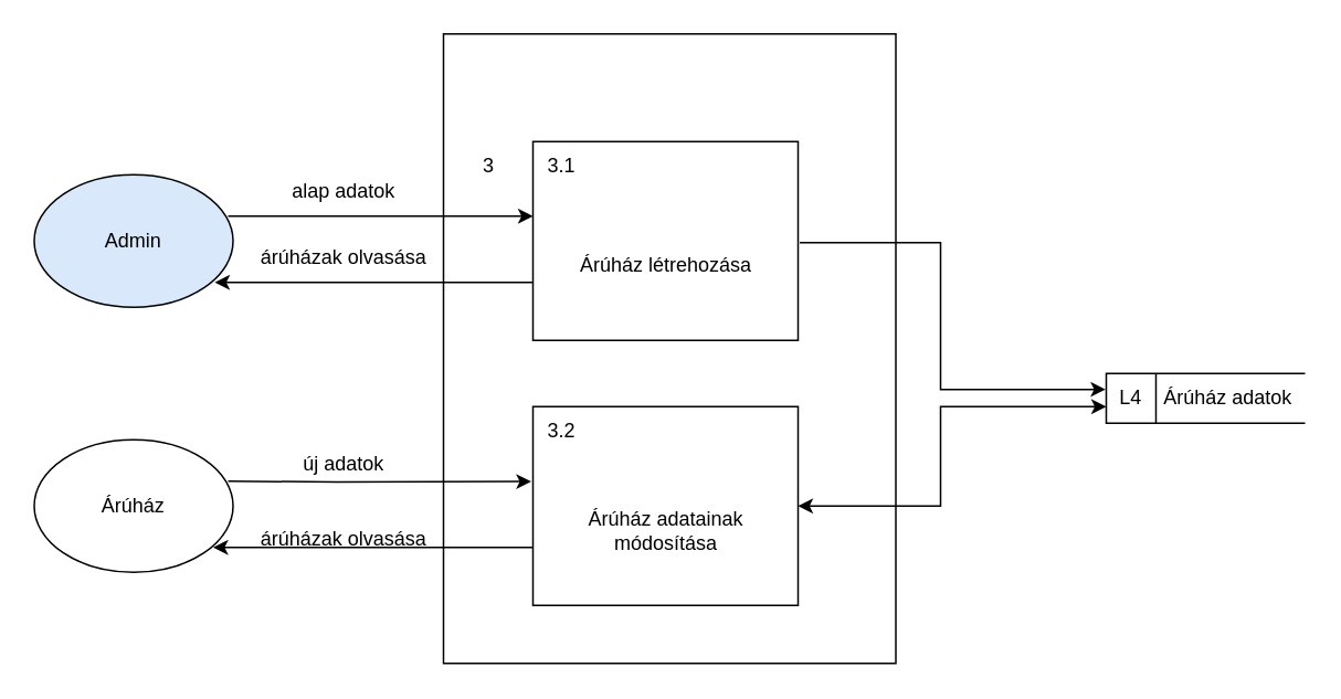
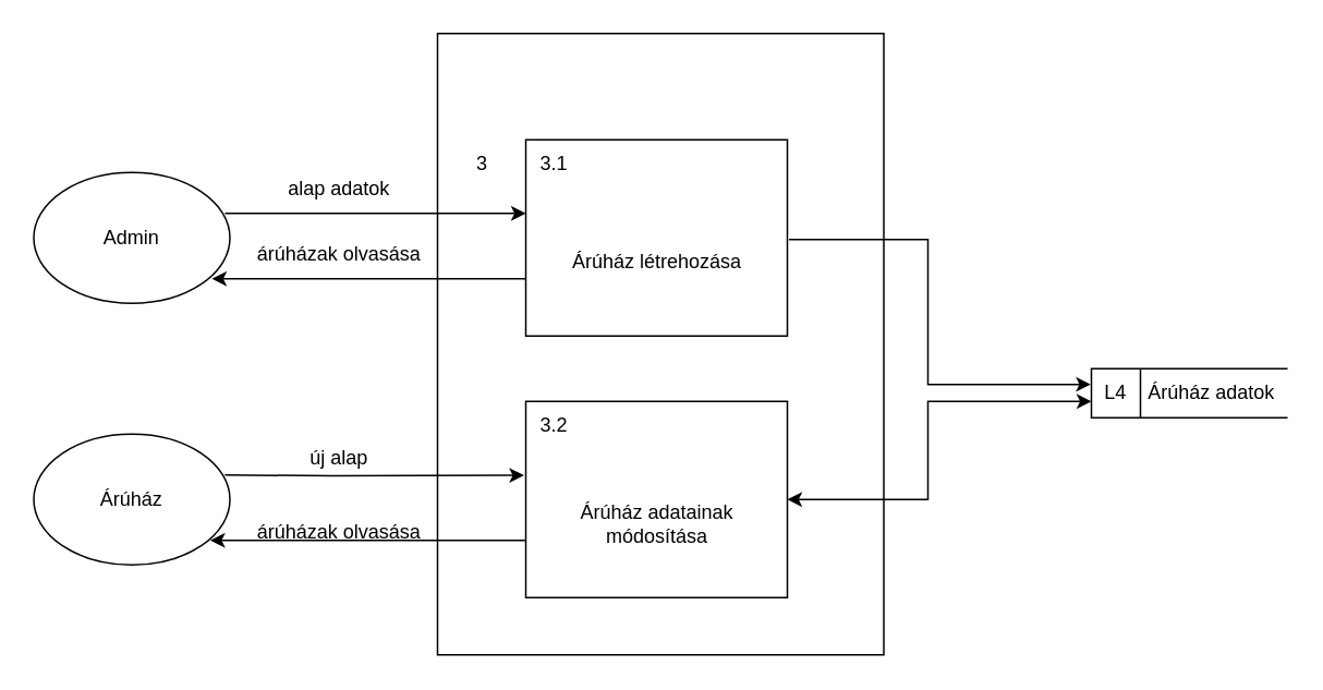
  <mxCell id="0" />
  <mxCell id="1" parent="0" />
  <mxCell id="2" value="" style="html=1;dashed=0;whitespace=wrap;shape=mxgraph.dfd.process;align=center;container=1;collapsible=0;spacingTop=30;movable=1;resizable=1;rotatable=1;deletable=1;editable=1;locked=0;connectable=1;" parent="1" vertex="1"><mxGeometry x="267" y="20" width="273" height="380" as="geometry" /></mxCell>
  <mxCell id="3" value="3" style="text;html=1;strokeColor=none;fillColor=none;align=center;verticalAlign=middle;whiteSpace=wrap;rounded=0;movable=0;resizable=0;rotatable=0;cloneable=0;deletable=0;connectable=0;allowArrows=0;pointerEvents=1;editable=0;locked=1;" parent="2" vertex="1"><mxGeometry x="10" y="65" width="35" height="30" as="geometry" /></mxCell>
  <mxCell id="4" value="Árúház létrehozása" style="html=1;dashed=0;whitespace=wrap;shape=mxgraph.dfd.process2;align=center;container=1;collapsible=0;spacingTop=30;movable=1;resizable=1;rotatable=1;deletable=1;editable=1;locked=0;connectable=1;" parent="1" vertex="1"><mxGeometry x="321" y="85" width="160" height="120" as="geometry" /></mxCell>
  <mxCell id="5" value="3.1" style="text;html=1;strokeColor=none;fillColor=none;align=center;verticalAlign=middle;whiteSpace=wrap;rounded=0;connectable=1;allowArrows=0;editable=1;movable=1;resizable=1;rotatable=1;deletable=1;locked=0;cloneable=0;" parent="4" vertex="1"><mxGeometry width="35" height="30" as="geometry" /></mxCell>
  <mxCell id="6" value="" style="text;strokeColor=none;fillColor=none;align=left;verticalAlign=middle;whiteSpace=wrap;rounded=0;autosize=1;connectable=1;allowArrows=0;movable=1;resizable=1;rotatable=1;deletable=1;cloneable=0;spacingLeft=6;fontStyle=0;html=1;editable=1;locked=0;" parent="4" vertex="1"><mxGeometry x="35" y="-5" width="50" height="40" as="geometry" /></mxCell>
  <mxCell id="7" value="Árúház adatainak&lt;br&gt;módosítása" style="html=1;dashed=0;whitespace=wrap;shape=mxgraph.dfd.process2;align=center;container=1;collapsible=0;spacingTop=30;movable=1;resizable=1;rotatable=1;deletable=1;editable=1;locked=0;connectable=1;" parent="1" vertex="1"><mxGeometry x="321" y="245" width="160" height="120" as="geometry" /></mxCell>
  <mxCell id="8" value="3.2" style="text;html=1;strokeColor=none;fillColor=none;align=center;verticalAlign=middle;whiteSpace=wrap;rounded=0;connectable=1;allowArrows=0;editable=1;movable=1;resizable=1;rotatable=1;deletable=1;locked=0;cloneable=0;" parent="7" vertex="1"><mxGeometry width="35" height="30" as="geometry" /></mxCell>
  <mxCell id="9" value="" style="text;strokeColor=none;fillColor=none;align=left;verticalAlign=middle;whiteSpace=wrap;rounded=0;autosize=1;connectable=1;allowArrows=0;movable=1;resizable=1;rotatable=1;deletable=1;cloneable=0;spacingLeft=6;fontStyle=0;html=1;editable=1;locked=0;" parent="7" vertex="1"><mxGeometry x="35" y="-5" width="50" height="40" as="geometry" /></mxCell>
  <mxCell id="10" value="Árúház adatok" style="html=1;dashed=0;whitespace=wrap;shape=mxgraph.dfd.dataStoreID;align=left;spacingLeft=33;container=1;collapsible=0;autosize=0;movable=1;resizable=1;rotatable=1;deletable=1;editable=1;locked=0;connectable=1;" parent="1" vertex="1"><mxGeometry x="667" y="225" width="120" height="30" as="geometry" /></mxCell>
  <mxCell id="11" value="L4" style="text;html=1;strokeColor=none;fillColor=none;align=center;verticalAlign=middle;whiteSpace=wrap;rounded=0;movable=1;resizable=1;rotatable=1;cloneable=0;deletable=1;allowArrows=0;connectable=1;editable=1;locked=0;" parent="10" vertex="1"><mxGeometry width="30" height="30" as="geometry" /></mxCell>
  <mxCell id="12" style="edgeStyle=orthogonalEdgeStyle;rounded=0;orthogonalLoop=1;jettySize=auto;html=1;startArrow=none;startFill=0;endArrow=classic;endFill=1;movable=1;resizable=1;rotatable=1;deletable=1;editable=1;locked=0;connectable=1;entryX=0.194;entryY=0.711;entryDx=0;entryDy=0;entryPerimeter=0;" parent="1" edge="1" target="2"><mxGeometry relative="1" as="geometry"><mxPoint x="260" y="290" as="targetPoint" /><mxPoint x="137" y="290" as="sourcePoint" /></mxGeometry></mxCell>
  <mxCell id="13" style="edgeStyle=orthogonalEdgeStyle;rounded=0;orthogonalLoop=1;jettySize=auto;html=1;startArrow=none;startFill=0;endArrow=classic;endFill=1;entryX=-0.003;entryY=0.321;entryDx=0;entryDy=0;entryPerimeter=0;movable=1;resizable=1;rotatable=1;deletable=1;editable=1;locked=0;connectable=1;" parent="1" target="10" edge="1"><mxGeometry relative="1" as="geometry"><mxPoint x="482" y="146" as="sourcePoint" /><mxPoint x="666" y="235" as="targetPoint" /><Array as="points"><mxPoint x="567" y="146" /><mxPoint x="567" y="235" /></Array></mxGeometry></mxCell>
  <mxCell id="14" value="alap adatok" style="text;html=1;strokeColor=none;fillColor=none;align=center;verticalAlign=middle;whiteSpace=wrap;rounded=0;movable=1;resizable=1;rotatable=1;deletable=1;editable=1;locked=0;connectable=1;" parent="1" vertex="1"><mxGeometry x="167" y="100" width="80" height="30" as="geometry" /></mxCell>
- <mxCell id="15" value="új adatok" style="text;html=1;strokeColor=none;fillColor=none;align=center;verticalAlign=middle;whiteSpace=wrap;rounded=0;movable=1;resizable=1;rotatable=1;deletable=1;editable=1;locked=0;connectable=1;" parent="1" vertex="1"><mxGeometry x="167" y="265" width="80" height="30" as="geometry" /></mxCell>
+ <mxCell id="15" value="új alap" style="text;html=1;strokeColor=none;fillColor=none;align=center;verticalAlign=middle;whiteSpace=wrap;rounded=0;movable=1;resizable=1;rotatable=1;deletable=1;editable=1;locked=0;connectable=1;" parent="1" vertex="1"><mxGeometry x="167" y="265" width="80" height="30" as="geometry" /></mxCell>
  <mxCell id="16" style="edgeStyle=orthogonalEdgeStyle;rounded=0;orthogonalLoop=1;jettySize=auto;html=1;startArrow=classic;startFill=1;endArrow=classic;endFill=1;entryX=0;entryY=0.667;entryDx=0;entryDy=0;entryPerimeter=0;movable=1;resizable=1;rotatable=1;deletable=1;editable=1;locked=0;connectable=1;" parent="1" target="10" edge="1"><mxGeometry relative="1" as="geometry"><mxPoint x="481" y="305" as="sourcePoint" /><mxPoint x="657" y="245" as="targetPoint" /><Array as="points"><mxPoint x="567" y="305" /><mxPoint x="567" y="245" /></Array></mxGeometry></mxCell>
  <mxCell id="17" style="edgeStyle=orthogonalEdgeStyle;rounded=0;orthogonalLoop=1;jettySize=auto;html=1;startArrow=none;startFill=0;endArrow=classic;endFill=1;movable=1;resizable=1;rotatable=1;deletable=1;editable=1;locked=0;connectable=1;" edge="1" parent="1"><mxGeometry relative="1" as="geometry"><mxPoint x="321" y="130" as="targetPoint" /><mxPoint x="137" y="130" as="sourcePoint" /></mxGeometry></mxCell>
  <mxCell id="18" style="edgeStyle=orthogonalEdgeStyle;rounded=0;orthogonalLoop=1;jettySize=auto;html=1;startArrow=classic;startFill=1;endArrow=none;endFill=0;movable=1;resizable=1;rotatable=1;deletable=1;editable=1;locked=0;connectable=1;" edge="1" parent="1"><mxGeometry relative="1" as="geometry"><mxPoint x="321" y="170" as="targetPoint" /><mxPoint x="129" y="170" as="sourcePoint" /></mxGeometry></mxCell>
  <mxCell id="19" value="árúházak olvasása" style="text;html=1;strokeColor=none;fillColor=none;align=center;verticalAlign=middle;whiteSpace=wrap;rounded=0;movable=1;resizable=1;rotatable=1;deletable=1;editable=1;locked=0;connectable=1;" vertex="1" parent="1"><mxGeometry x="154" y="140" width="106" height="30" as="geometry" /></mxCell>
  <mxCell id="20" style="edgeStyle=orthogonalEdgeStyle;rounded=0;orthogonalLoop=1;jettySize=auto;html=1;startArrow=classic;startFill=1;endArrow=none;endFill=0;movable=1;resizable=1;rotatable=1;deletable=1;editable=1;locked=0;connectable=1;entryX=0.194;entryY=0.711;entryDx=0;entryDy=0;entryPerimeter=0;" edge="1" parent="1"><mxGeometry relative="1" as="geometry"><mxPoint x="321" y="330" as="targetPoint" /><mxPoint x="128" y="330" as="sourcePoint" /></mxGeometry></mxCell>
  <mxCell id="21" value="árúházak olvasása" style="text;html=1;strokeColor=none;fillColor=none;align=center;verticalAlign=middle;whiteSpace=wrap;rounded=0;movable=1;resizable=1;rotatable=1;deletable=1;editable=1;locked=0;connectable=1;" vertex="1" parent="1"><mxGeometry x="154" y="310" width="106" height="30" as="geometry" /></mxCell>
- <mxCell id="22" value="Admin" style="ellipse;whiteSpace=wrap;html=1;fillColor=#dae8fc;" vertex="1" parent="1"><mxGeometry x="20" y="105" width="120" height="80" as="geometry" /></mxCell>
+ <mxCell id="22" value="Admin" style="ellipse;whiteSpace=wrap;html=1;" vertex="1" parent="1"><mxGeometry x="20" y="105" width="120" height="80" as="geometry" /></mxCell>
  <mxCell id="23" value="Árúház" style="ellipse;whiteSpace=wrap;html=1;" vertex="1" parent="1"><mxGeometry x="20" y="265" width="120" height="80" as="geometry" /></mxCell>
